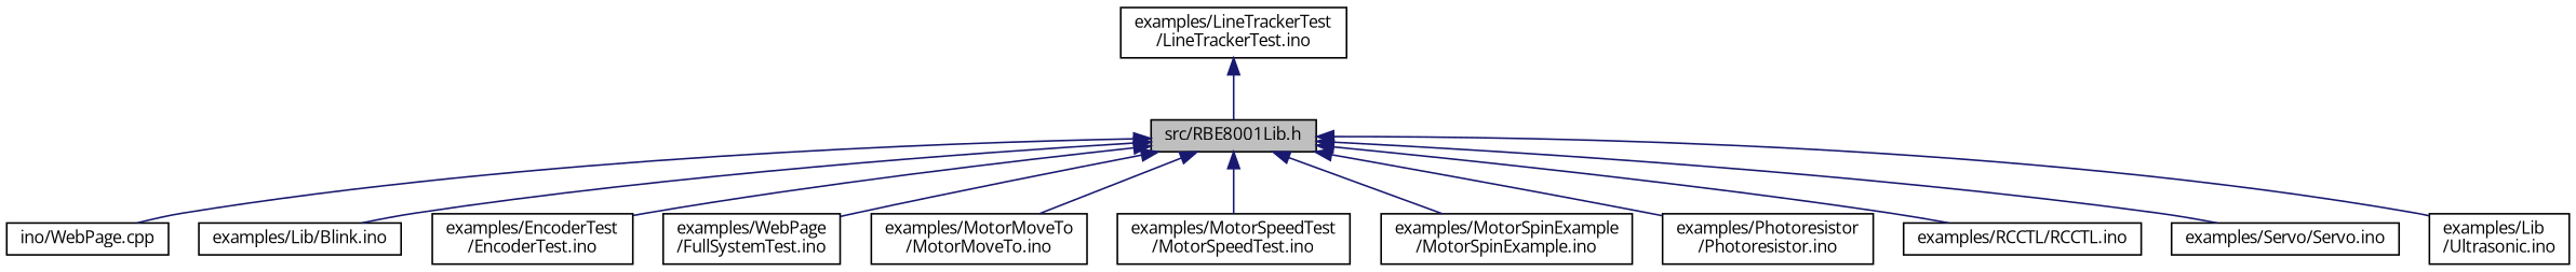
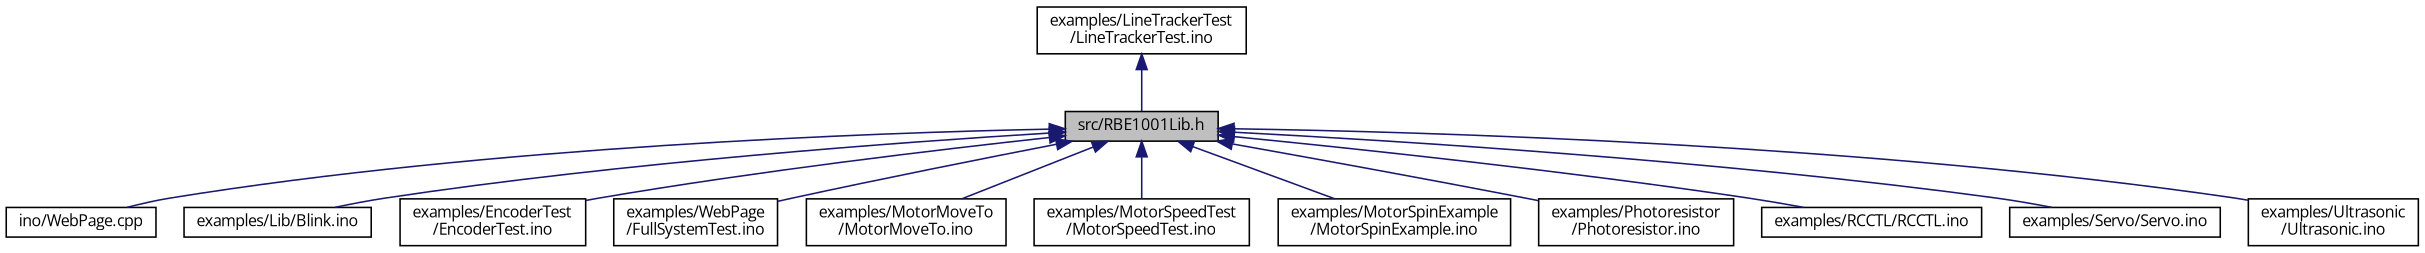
  digraph {
    fontname="Open Sans"
    node [color=black fillcolor=white fontname="Open Sans" fontsize=10 shape=record style=filled]
    edge [color=midnightblue dir=back fontname="Open Sans" fontsize=10 labelfontname=Helvetica labelfontsize=10 style=solid]
-   n1 [fillcolor=grey75 fontcolor=black height=0.2 label="src/RBE8001Lib.h" width=0.4]
+   n1 [fillcolor=grey75 fontcolor=black height=0.2 label="src/RBE1001Lib.h" width=0.4]
    n2 [height=0.2 label="ino/WebPage.cpp" width=0.4]
    n3 [height=0.2 label="examples/Lib/Blink.ino" width=0.4]
    n4 [height=0.2 label="examples/EncoderTest\l/EncoderTest.ino" width=0.4]
    n5 [height=0.2 label="examples/WebPage\l/FullSystemTest.ino" width=0.4]
    n6 [height=0.2 label="examples/MotorMoveTo\l/MotorMoveTo.ino" width=0.4]
    n7 [height=0.2 label="examples/MotorSpeedTest\l/MotorSpeedTest.ino" width=0.4]
    n8 [height=0.2 label="examples/MotorSpinExample\l/MotorSpinExample.ino" width=0.4]
    n9 [height=0.2 label="examples/Photoresistor\l/Photoresistor.ino" width=0.4]
    n10 [height=0.2 label="examples/RCCTL/RCCTL.ino" width=0.4]
    n11 [height=0.2 label="examples/Servo/Servo.ino" width=0.4]
-   n12 [height=0.2 label="examples/Lib\l/Ultrasonic.ino" width=0.4]
+   n12 [height=0.2 label="examples/Ultrasonic\l/Ultrasonic.ino" width=0.4]
    n13 [height=0.2 label="examples/LineTrackerTest\l/LineTrackerTest.ino" width=0.4]
    n1 -> n2
    n1 -> n3
    n1 -> n4
    n1 -> n5
    n1 -> n6
    n1 -> n7
    n1 -> n8
    n1 -> n9
    n1 -> n10
    n1 -> n11
    n1 -> n12
    n13 -> n1
  }
